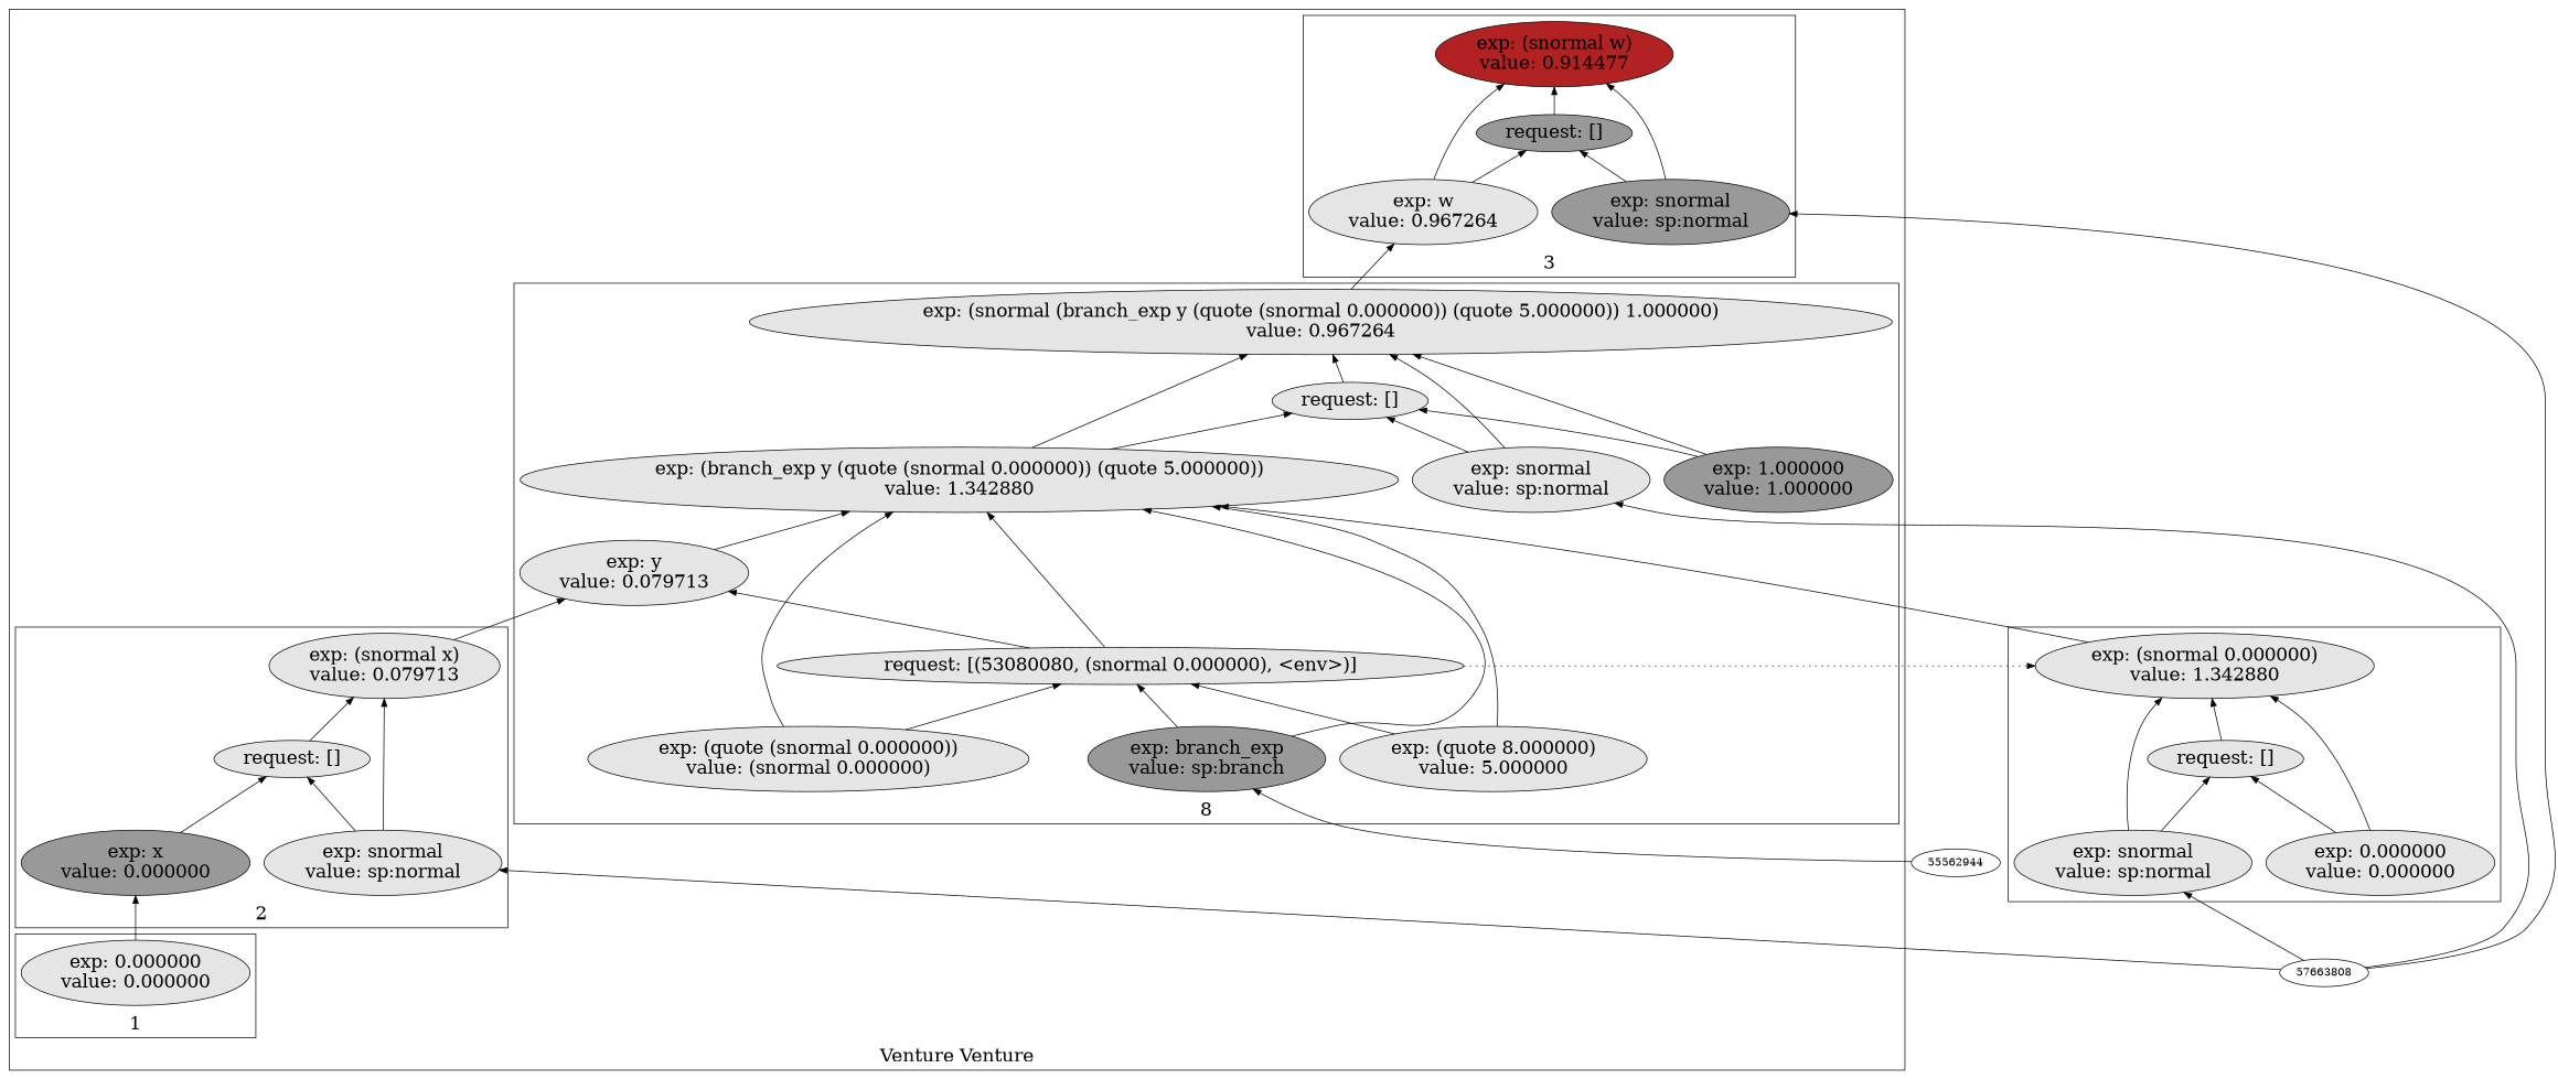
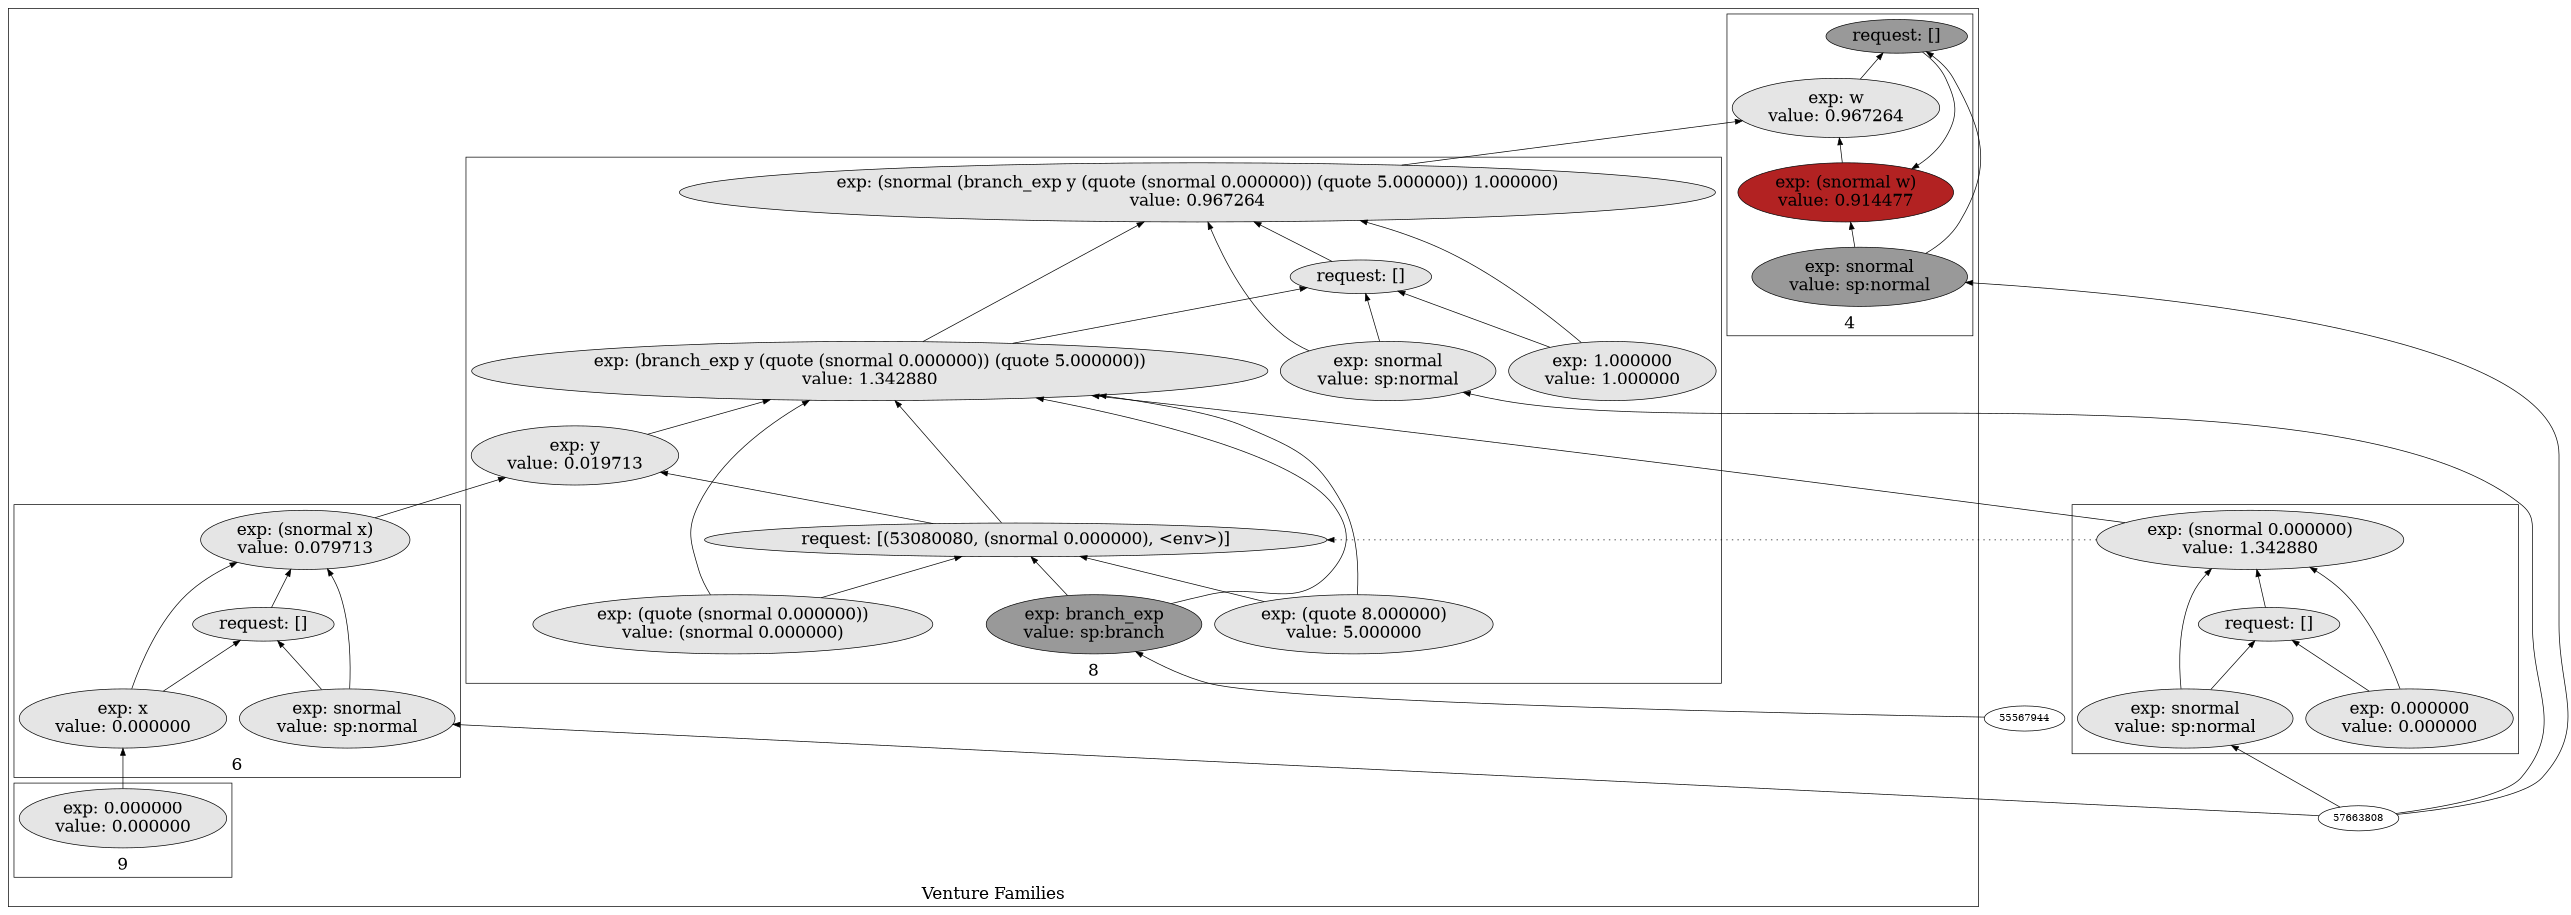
  digraph {
    fontsize=24
    rankdir=BT
    node [fillcolor=grey90 fontsize=24 shape=ellipse style=filled]
    edge [arrowhead=normal color=black constraint=true style=solid]
    n1 [label="exp: (snormal x)\nvalue: 0.079713"]
    n2 [label="request: []"]
    n3 [label="exp: snormal\nvalue: sp:normal"]
-   n4 [fillcolor=grey60 label="exp: x\nvalue: 0.000000"]
+   n4 [label="exp: x\nvalue: 0.000000"]
    n5 [label="exp: 0.000000\nvalue: 0.000000"]
    n6 [label="exp: (snormal (branch_exp y (quote (snormal 0.000000)) (quote 5.000000)) 1.000000)\nvalue: 0.967264"]
    n7 [label="request: []"]
    n8 [label="exp: snormal\nvalue: sp:normal"]
    n9 [label="exp: (branch_exp y (quote (snormal 0.000000)) (quote 5.000000))\nvalue: 1.342880"]
    n10 [label="request: [(53080080, (snormal 0.000000), <env>)]"]
    n11 [fillcolor=grey60 label="exp: branch_exp\nvalue: sp:branch"]
-   n12 [label="exp: y\nvalue: 0.079713"]
+   n12 [label="exp: y\nvalue: 0.019713"]
    n13 [label="exp: (quote (snormal 0.000000))\nvalue: (snormal 0.000000)"]
    n14 [label="exp: (quote 8.000000)\nvalue: 5.000000"]
-   n15 [fillcolor=grey60 label="exp: 1.000000\nvalue: 1.000000"]
+   n15 [label="exp: 1.000000\nvalue: 1.000000"]
    n16 [fillcolor=firebrick label="exp: (snormal w)\nvalue: 0.914477"]
    n17 [fillcolor=grey60 label="request: []"]
    n18 [fillcolor=grey60 label="exp: snormal\nvalue: sp:normal"]
    n19 [label="exp: w\nvalue: 0.967264"]
    n20 [label="exp: (snormal 0.000000)\nvalue: 1.342880"]
    n21 [label="request: []"]
    n22 [label="exp: snormal\nvalue: sp:normal"]
    n23 [label="exp: 0.000000\nvalue: 0.000000"]
    57663808 [fillcolor="" fontsize="" shape="" style=""]
-   55562944 [fillcolor="" fontsize="" shape="" style=""]
+   55562944 [label=55567944 fillcolor="" fontsize="" shape="" style=""]
    subgraph cluster_1 {
-     label="Venture Venture"
+     label="Venture Families"
      subgraph cluster_2 {
-       label=2
+       label=6
        n1
        n2
        n3
        n4
      }
      subgraph cluster_3 {
-       label=1
+       label=9
        n5
      }
      subgraph cluster_4 {
        label=8
        n6
        n7
        n8
        n9
        n10
        n11
        n12
        n13
        n14
        n15
      }
      subgraph cluster_5 {
-       label=3
+       label=4
        n16
        n17
        n18
        n19
      }
    }
    subgraph cluster_6 {
      n20
      n21
      n22
      n23
    }
    n1 -> n12
    n2 -> n1
    n3 -> n1
    n3 -> n2
+   n4 -> n1
    n4 -> n2
    n5 -> n4
    n6 -> n19
    n7 -> n6
    n8 -> n6
    n8 -> n7
    n9 -> n6
    n9 -> n7
    n10 -> n9
    n10 -> n12
-   n10 -> n20 [constraint=false style=dotted]
+   n20 -> n10 [constraint=false style=dotted]
    n11 -> n9
    n11 -> n10
    n12 -> n9
    n13 -> n9
    n13 -> n10
    n14 -> n9
    n14 -> n10
    n15 -> n6
    n15 -> n7
    n17 -> n16
    n18 -> n16
    n18 -> n17
-   n19 -> n16
+   n16 -> n19
    n19 -> n17
    n20 -> n9
    n21 -> n20
    n22 -> n20
    n22 -> n21
    n23 -> n20
    n23 -> n21
    57663808 -> n3
    57663808 -> n8
    57663808 -> n18
    57663808 -> n22
    55562944 -> n11
  }
